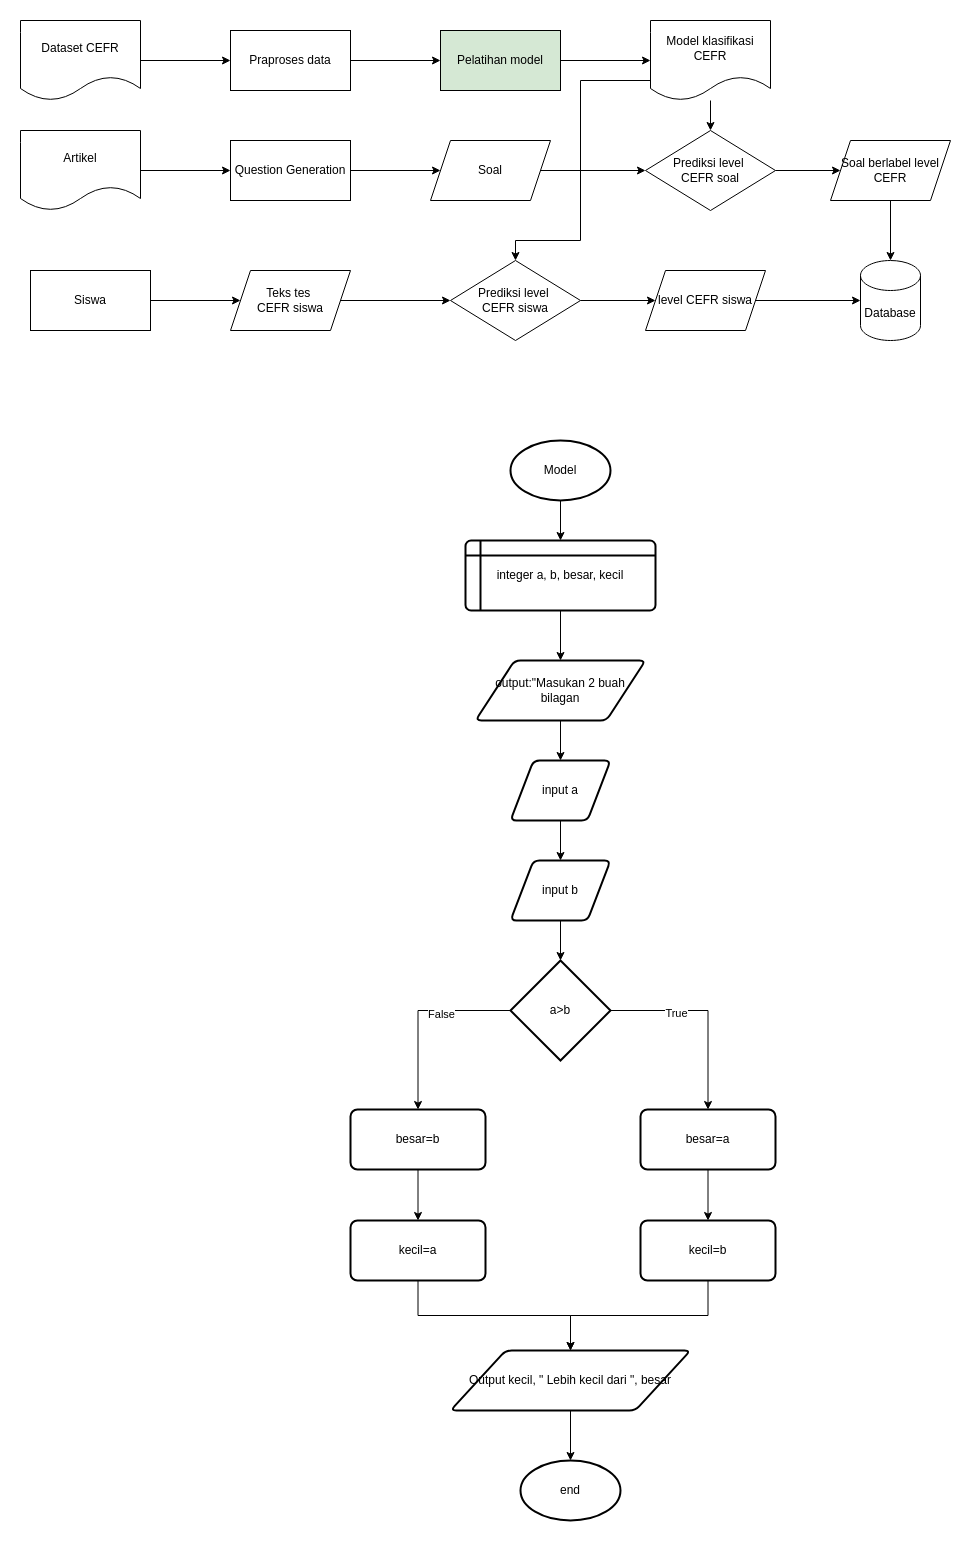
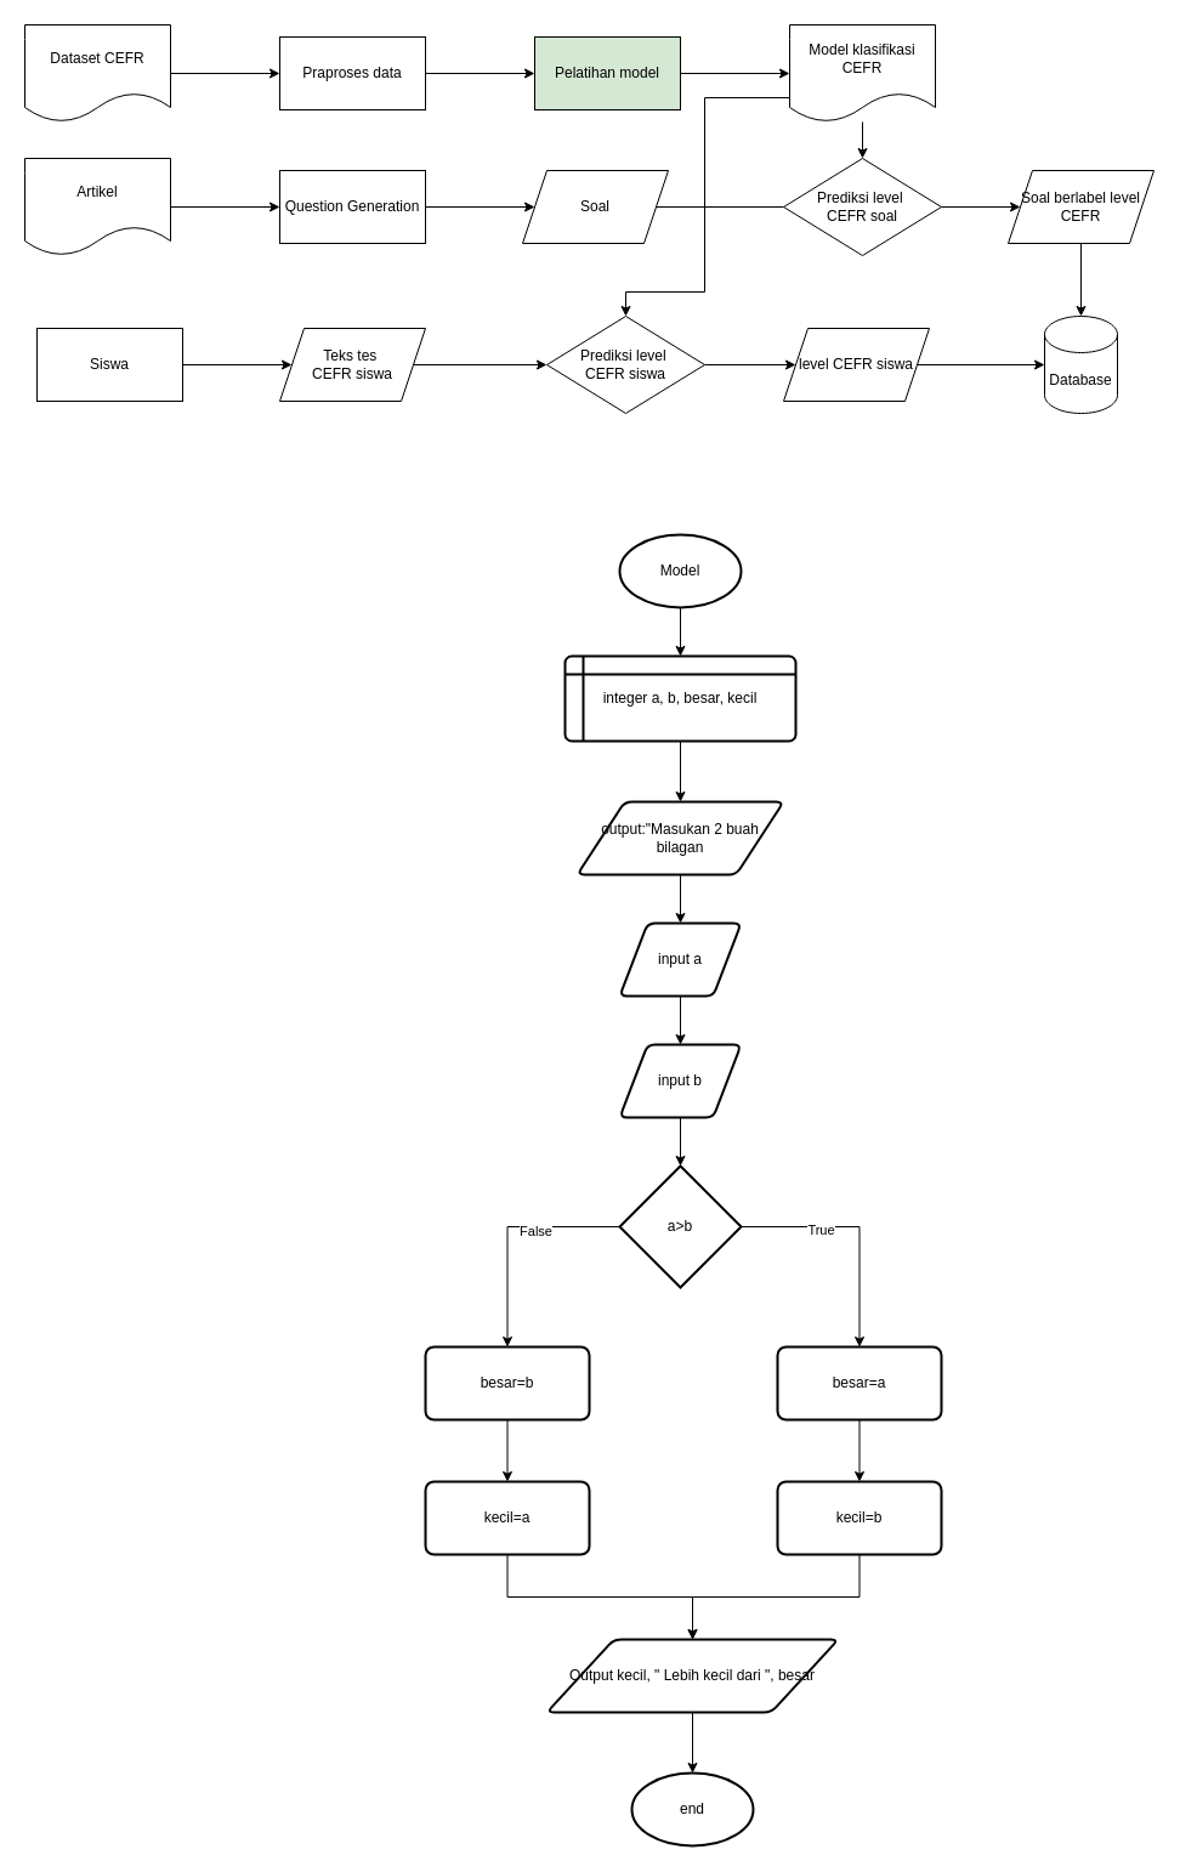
  <mxCell id="0" />
  <mxCell id="1" parent="0" />
  <mxCell id="2" style="edgeStyle=orthogonalEdgeStyle;rounded=0;orthogonalLoop=1;jettySize=auto;html=1;exitX=1;exitY=0.5;exitDx=0;exitDy=0;" parent="1" source="3" target="13" edge="1"><mxGeometry relative="1" as="geometry" /></mxCell>
  <mxCell id="3" value="Artikel" style="shape=document;whiteSpace=wrap;html=1;boundedLbl=1;" parent="1" vertex="1"><mxGeometry x="20" y="130" width="120" height="80" as="geometry" /></mxCell>
  <mxCell id="4" style="edgeStyle=orthogonalEdgeStyle;rounded=0;orthogonalLoop=1;jettySize=auto;html=1;exitX=1;exitY=0.5;exitDx=0;exitDy=0;" parent="1" source="5" target="7" edge="1"><mxGeometry relative="1" as="geometry" /></mxCell>
  <mxCell id="5" value="Praproses data" style="rounded=0;whiteSpace=wrap;html=1;" parent="1" vertex="1"><mxGeometry x="230" y="30" width="120" height="60" as="geometry" /></mxCell>
  <mxCell id="6" style="edgeStyle=orthogonalEdgeStyle;rounded=0;orthogonalLoop=1;jettySize=auto;html=1;exitX=1;exitY=0.5;exitDx=0;exitDy=0;" parent="1" source="7" target="11" edge="1"><mxGeometry relative="1" as="geometry" /></mxCell>
  <mxCell id="7" value="Pelatihan model" style="rounded=0;whiteSpace=wrap;html=1;fillColor=#d5e8d4;" parent="1" vertex="1"><mxGeometry x="440" y="30" width="120" height="60" as="geometry" /></mxCell>
  <mxCell id="8" style="edgeStyle=orthogonalEdgeStyle;rounded=0;orthogonalLoop=1;jettySize=auto;html=1;" parent="1" source="14" target="5" edge="1"><mxGeometry relative="1" as="geometry"><mxPoint x="130" y="60" as="sourcePoint" /></mxGeometry></mxCell>
  <mxCell id="9" style="edgeStyle=orthogonalEdgeStyle;rounded=0;orthogonalLoop=1;jettySize=auto;html=1;" parent="1" source="11" target="19" edge="1"><mxGeometry relative="1" as="geometry" /></mxCell>
  <mxCell id="10" style="edgeStyle=orthogonalEdgeStyle;rounded=0;orthogonalLoop=1;jettySize=auto;html=1;exitX=0;exitY=0.75;exitDx=0;exitDy=0;entryX=0.5;entryY=0;entryDx=0;entryDy=0;" parent="1" source="11" target="23" edge="1"><mxGeometry relative="1" as="geometry"><Array as="points"><mxPoint x="580" y="80" /><mxPoint x="580" y="240" /><mxPoint x="515" y="240" /></Array></mxGeometry></mxCell>
  <mxCell id="11" value="Model klasifikasi CEFR" style="shape=document;whiteSpace=wrap;html=1;boundedLbl=1;" parent="1" vertex="1"><mxGeometry x="650" y="20" width="120" height="80" as="geometry" /></mxCell>
  <mxCell id="12" style="edgeStyle=orthogonalEdgeStyle;rounded=0;orthogonalLoop=1;jettySize=auto;html=1;exitX=1;exitY=0.5;exitDx=0;exitDy=0;" parent="1" source="13" target="16" edge="1"><mxGeometry relative="1" as="geometry" /></mxCell>
  <mxCell id="13" value="Question Generation" style="rounded=0;whiteSpace=wrap;html=1;" parent="1" vertex="1"><mxGeometry x="230" y="140" width="120" height="60" as="geometry" /></mxCell>
  <mxCell id="14" value="Dataset CEFR" style="shape=document;whiteSpace=wrap;html=1;boundedLbl=1;" parent="1" vertex="1"><mxGeometry x="20" y="20" width="120" height="80" as="geometry" /></mxCell>
- <mxCell id="15" style="edgeStyle=orthogonalEdgeStyle;rounded=0;orthogonalLoop=1;jettySize=auto;html=1;exitX=1;exitY=0.5;exitDx=0;exitDy=0;" parent="1" source="16" target="19" edge="1"><mxGeometry relative="1" as="geometry" /></mxCell>
+ <mxCell id="15" style="edgeStyle=orthogonalEdgeStyle;rounded=0;orthogonalLoop=1;jettySize=auto;html=1;exitX=1;exitY=0.5;exitDx=0;exitDy=0;endArrow=none;" parent="1" source="16" target="19" edge="1"><mxGeometry relative="1" as="geometry" /></mxCell>
  <mxCell id="16" value="Soal" style="shape=parallelogram;perimeter=parallelogramPerimeter;whiteSpace=wrap;html=1;fixedSize=1;" parent="1" vertex="1"><mxGeometry x="430" y="140" width="120" height="60" as="geometry" /></mxCell>
  <mxCell id="17" value="Database" style="shape=cylinder3;whiteSpace=wrap;html=1;boundedLbl=1;backgroundOutline=1;size=15;" parent="1" vertex="1"><mxGeometry x="860" y="260" width="60" height="80" as="geometry" /></mxCell>
  <mxCell id="18" style="edgeStyle=orthogonalEdgeStyle;rounded=0;orthogonalLoop=1;jettySize=auto;html=1;exitX=1;exitY=0.5;exitDx=0;exitDy=0;" parent="1" source="19" target="21" edge="1"><mxGeometry relative="1" as="geometry" /></mxCell>
  <mxCell id="19" value="Prediksi level&amp;nbsp;&lt;div&gt;CEFR soal&lt;/div&gt;" style="rhombus;whiteSpace=wrap;html=1;" parent="1" vertex="1"><mxGeometry x="645" y="130" width="130" height="80" as="geometry" /></mxCell>
  <mxCell id="20" style="edgeStyle=orthogonalEdgeStyle;rounded=0;orthogonalLoop=1;jettySize=auto;html=1;exitX=0.5;exitY=1;exitDx=0;exitDy=0;" parent="1" source="21" target="17" edge="1"><mxGeometry relative="1" as="geometry" /></mxCell>
  <mxCell id="21" value="Soal berlabel level CEFR" style="shape=parallelogram;perimeter=parallelogramPerimeter;whiteSpace=wrap;html=1;fixedSize=1;" parent="1" vertex="1"><mxGeometry x="830" y="140" width="120" height="60" as="geometry" /></mxCell>
  <mxCell id="22" style="edgeStyle=orthogonalEdgeStyle;rounded=0;orthogonalLoop=1;jettySize=auto;html=1;exitX=1;exitY=0.5;exitDx=0;exitDy=0;entryX=0;entryY=0.5;entryDx=0;entryDy=0;" parent="1" source="23" target="29" edge="1"><mxGeometry relative="1" as="geometry" /></mxCell>
  <mxCell id="23" value="Prediksi level&amp;nbsp;&lt;div&gt;CEFR siswa&lt;/div&gt;" style="rhombus;whiteSpace=wrap;html=1;" parent="1" vertex="1"><mxGeometry x="450" y="260" width="130" height="80" as="geometry" /></mxCell>
  <mxCell id="24" style="edgeStyle=orthogonalEdgeStyle;rounded=0;orthogonalLoop=1;jettySize=auto;html=1;exitX=1;exitY=0.5;exitDx=0;exitDy=0;" parent="1" source="25" target="23" edge="1"><mxGeometry relative="1" as="geometry" /></mxCell>
  <mxCell id="25" value="Teks tes&amp;nbsp;&lt;div&gt;CEFR siswa&lt;/div&gt;" style="shape=parallelogram;perimeter=parallelogramPerimeter;whiteSpace=wrap;html=1;fixedSize=1;" parent="1" vertex="1"><mxGeometry x="230" y="270" width="120" height="60" as="geometry" /></mxCell>
  <mxCell id="26" style="edgeStyle=orthogonalEdgeStyle;rounded=0;orthogonalLoop=1;jettySize=auto;html=1;exitX=1;exitY=0.5;exitDx=0;exitDy=0;" parent="1" source="27" target="25" edge="1"><mxGeometry relative="1" as="geometry" /></mxCell>
  <mxCell id="27" value="Siswa" style="rounded=0;whiteSpace=wrap;html=1;" parent="1" vertex="1"><mxGeometry x="30" y="270" width="120" height="60" as="geometry" /></mxCell>
  <mxCell id="28" style="edgeStyle=orthogonalEdgeStyle;rounded=0;orthogonalLoop=1;jettySize=auto;html=1;exitX=1;exitY=0.5;exitDx=0;exitDy=0;" parent="1" source="29" target="17" edge="1"><mxGeometry relative="1" as="geometry" /></mxCell>
  <mxCell id="29" value="level CEFR siswa" style="shape=parallelogram;perimeter=parallelogramPerimeter;whiteSpace=wrap;html=1;fixedSize=1;" parent="1" vertex="1"><mxGeometry x="645" y="270" width="120" height="60" as="geometry" /></mxCell>
  <mxCell id="30" style="edgeStyle=orthogonalEdgeStyle;rounded=0;orthogonalLoop=1;jettySize=auto;html=1;exitX=0.5;exitY=1;exitDx=0;exitDy=0;exitPerimeter=0;" edge="1" parent="1" source="31" target="33"><mxGeometry relative="1" as="geometry" /></mxCell>
  <mxCell id="31" value="Model" style="strokeWidth=2;html=1;shape=mxgraph.flowchart.start_1;whiteSpace=wrap;" vertex="1" parent="1"><mxGeometry x="510" y="440" width="100" height="60" as="geometry" /></mxCell>
  <mxCell id="32" style="edgeStyle=orthogonalEdgeStyle;rounded=0;orthogonalLoop=1;jettySize=auto;html=1;exitX=0.5;exitY=1;exitDx=0;exitDy=0;" edge="1" parent="1" source="33" target="35"><mxGeometry relative="1" as="geometry" /></mxCell>
  <mxCell id="33" value="integer a, b, besar, kecil" style="shape=internalStorage;whiteSpace=wrap;html=1;dx=15;dy=15;rounded=1;arcSize=8;strokeWidth=2;" vertex="1" parent="1"><mxGeometry x="465" y="540" width="190" height="70" as="geometry" /></mxCell>
  <mxCell id="34" style="edgeStyle=orthogonalEdgeStyle;rounded=0;orthogonalLoop=1;jettySize=auto;html=1;exitX=0.5;exitY=1;exitDx=0;exitDy=0;" edge="1" parent="1" source="35" target="37"><mxGeometry relative="1" as="geometry" /></mxCell>
  <mxCell id="35" value="output:&quot;Masukan 2 buah bilagan" style="shape=parallelogram;html=1;strokeWidth=2;perimeter=parallelogramPerimeter;whiteSpace=wrap;rounded=1;arcSize=12;size=0.23;" vertex="1" parent="1"><mxGeometry x="475" y="660" width="170" height="60" as="geometry" /></mxCell>
  <mxCell id="36" style="edgeStyle=orthogonalEdgeStyle;rounded=0;orthogonalLoop=1;jettySize=auto;html=1;exitX=0.5;exitY=1;exitDx=0;exitDy=0;" edge="1" parent="1" source="37" target="39"><mxGeometry relative="1" as="geometry" /></mxCell>
  <mxCell id="37" value="input a" style="shape=parallelogram;html=1;strokeWidth=2;perimeter=parallelogramPerimeter;whiteSpace=wrap;rounded=1;arcSize=12;size=0.23;" vertex="1" parent="1"><mxGeometry x="510" y="760" width="100" height="60" as="geometry" /></mxCell>
  <mxCell id="38" style="edgeStyle=orthogonalEdgeStyle;rounded=0;orthogonalLoop=1;jettySize=auto;html=1;exitX=0.5;exitY=1;exitDx=0;exitDy=0;" edge="1" parent="1" source="39" target="44"><mxGeometry relative="1" as="geometry" /></mxCell>
  <mxCell id="39" value="input b" style="shape=parallelogram;html=1;strokeWidth=2;perimeter=parallelogramPerimeter;whiteSpace=wrap;rounded=1;arcSize=12;size=0.23;" vertex="1" parent="1"><mxGeometry x="510" y="860" width="100" height="60" as="geometry" /></mxCell>
  <mxCell id="40" style="edgeStyle=orthogonalEdgeStyle;rounded=0;orthogonalLoop=1;jettySize=auto;html=1;exitX=1;exitY=0.5;exitDx=0;exitDy=0;exitPerimeter=0;entryX=0.5;entryY=0;entryDx=0;entryDy=0;" edge="1" parent="1" source="44" target="46"><mxGeometry relative="1" as="geometry" /></mxCell>
  <mxCell id="41" value="True" style="edgeLabel;html=1;align=center;verticalAlign=middle;resizable=0;points=[];" vertex="1" connectable="0" parent="40"><mxGeometry x="-0.341" y="-2" relative="1" as="geometry"><mxPoint as="offset" /></mxGeometry></mxCell>
  <mxCell id="42" style="edgeStyle=orthogonalEdgeStyle;rounded=0;orthogonalLoop=1;jettySize=auto;html=1;exitX=0;exitY=0.5;exitDx=0;exitDy=0;exitPerimeter=0;entryX=0.5;entryY=0;entryDx=0;entryDy=0;" edge="1" parent="1" source="44" target="50"><mxGeometry relative="1" as="geometry" /></mxCell>
  <mxCell id="43" value="False" style="edgeLabel;html=1;align=center;verticalAlign=middle;resizable=0;points=[];" vertex="1" connectable="0" parent="42"><mxGeometry x="-0.267" y="3" relative="1" as="geometry"><mxPoint as="offset" /></mxGeometry></mxCell>
  <mxCell id="44" value="a&amp;gt;b" style="strokeWidth=2;html=1;shape=mxgraph.flowchart.decision;whiteSpace=wrap;" vertex="1" parent="1"><mxGeometry x="510" y="960" width="100" height="100" as="geometry" /></mxCell>
  <mxCell id="45" style="edgeStyle=orthogonalEdgeStyle;rounded=0;orthogonalLoop=1;jettySize=auto;html=1;exitX=0.5;exitY=1;exitDx=0;exitDy=0;" edge="1" parent="1" source="46" target="48"><mxGeometry relative="1" as="geometry" /></mxCell>
  <mxCell id="46" value="besar=a" style="rounded=1;whiteSpace=wrap;html=1;absoluteArcSize=1;arcSize=14;strokeWidth=2;" vertex="1" parent="1"><mxGeometry x="640" y="1109" width="135" height="60" as="geometry" /></mxCell>
  <mxCell id="47" style="edgeStyle=orthogonalEdgeStyle;rounded=0;orthogonalLoop=1;jettySize=auto;html=1;exitX=0.5;exitY=1;exitDx=0;exitDy=0;" edge="1" parent="1" source="48" target="54"><mxGeometry relative="1" as="geometry" /></mxCell>
  <mxCell id="48" value="kecil=b" style="rounded=1;whiteSpace=wrap;html=1;absoluteArcSize=1;arcSize=14;strokeWidth=2;" vertex="1" parent="1"><mxGeometry x="640" y="1220" width="135" height="60" as="geometry" /></mxCell>
  <mxCell id="49" style="edgeStyle=orthogonalEdgeStyle;rounded=0;orthogonalLoop=1;jettySize=auto;html=1;exitX=0.5;exitY=1;exitDx=0;exitDy=0;" edge="1" parent="1" source="50" target="52"><mxGeometry relative="1" as="geometry" /></mxCell>
  <mxCell id="50" value="besar=b" style="rounded=1;whiteSpace=wrap;html=1;absoluteArcSize=1;arcSize=14;strokeWidth=2;" vertex="1" parent="1"><mxGeometry x="350" y="1109" width="135" height="60" as="geometry" /></mxCell>
  <mxCell id="51" style="edgeStyle=orthogonalEdgeStyle;rounded=0;orthogonalLoop=1;jettySize=auto;html=1;exitX=0.5;exitY=1;exitDx=0;exitDy=0;entryX=0.5;entryY=0;entryDx=0;entryDy=0;" edge="1" parent="1" source="52" target="54"><mxGeometry relative="1" as="geometry" /></mxCell>
  <mxCell id="52" value="kecil=a" style="rounded=1;whiteSpace=wrap;html=1;absoluteArcSize=1;arcSize=14;strokeWidth=2;" vertex="1" parent="1"><mxGeometry x="350" y="1220" width="135" height="60" as="geometry" /></mxCell>
  <mxCell id="53" style="edgeStyle=orthogonalEdgeStyle;rounded=0;orthogonalLoop=1;jettySize=auto;html=1;exitX=0.5;exitY=1;exitDx=0;exitDy=0;" edge="1" parent="1" source="54" target="55"><mxGeometry relative="1" as="geometry" /></mxCell>
  <mxCell id="54" value="Output kecil, &quot; Lebih kecil dari &quot;, besar" style="shape=parallelogram;html=1;strokeWidth=2;perimeter=parallelogramPerimeter;whiteSpace=wrap;rounded=1;arcSize=12;size=0.23;" vertex="1" parent="1"><mxGeometry x="450" y="1350" width="240" height="60" as="geometry" /></mxCell>
  <mxCell id="55" value="end" style="strokeWidth=2;html=1;shape=mxgraph.flowchart.start_1;whiteSpace=wrap;" vertex="1" parent="1"><mxGeometry x="520" y="1460" width="100" height="60" as="geometry" /></mxCell>
